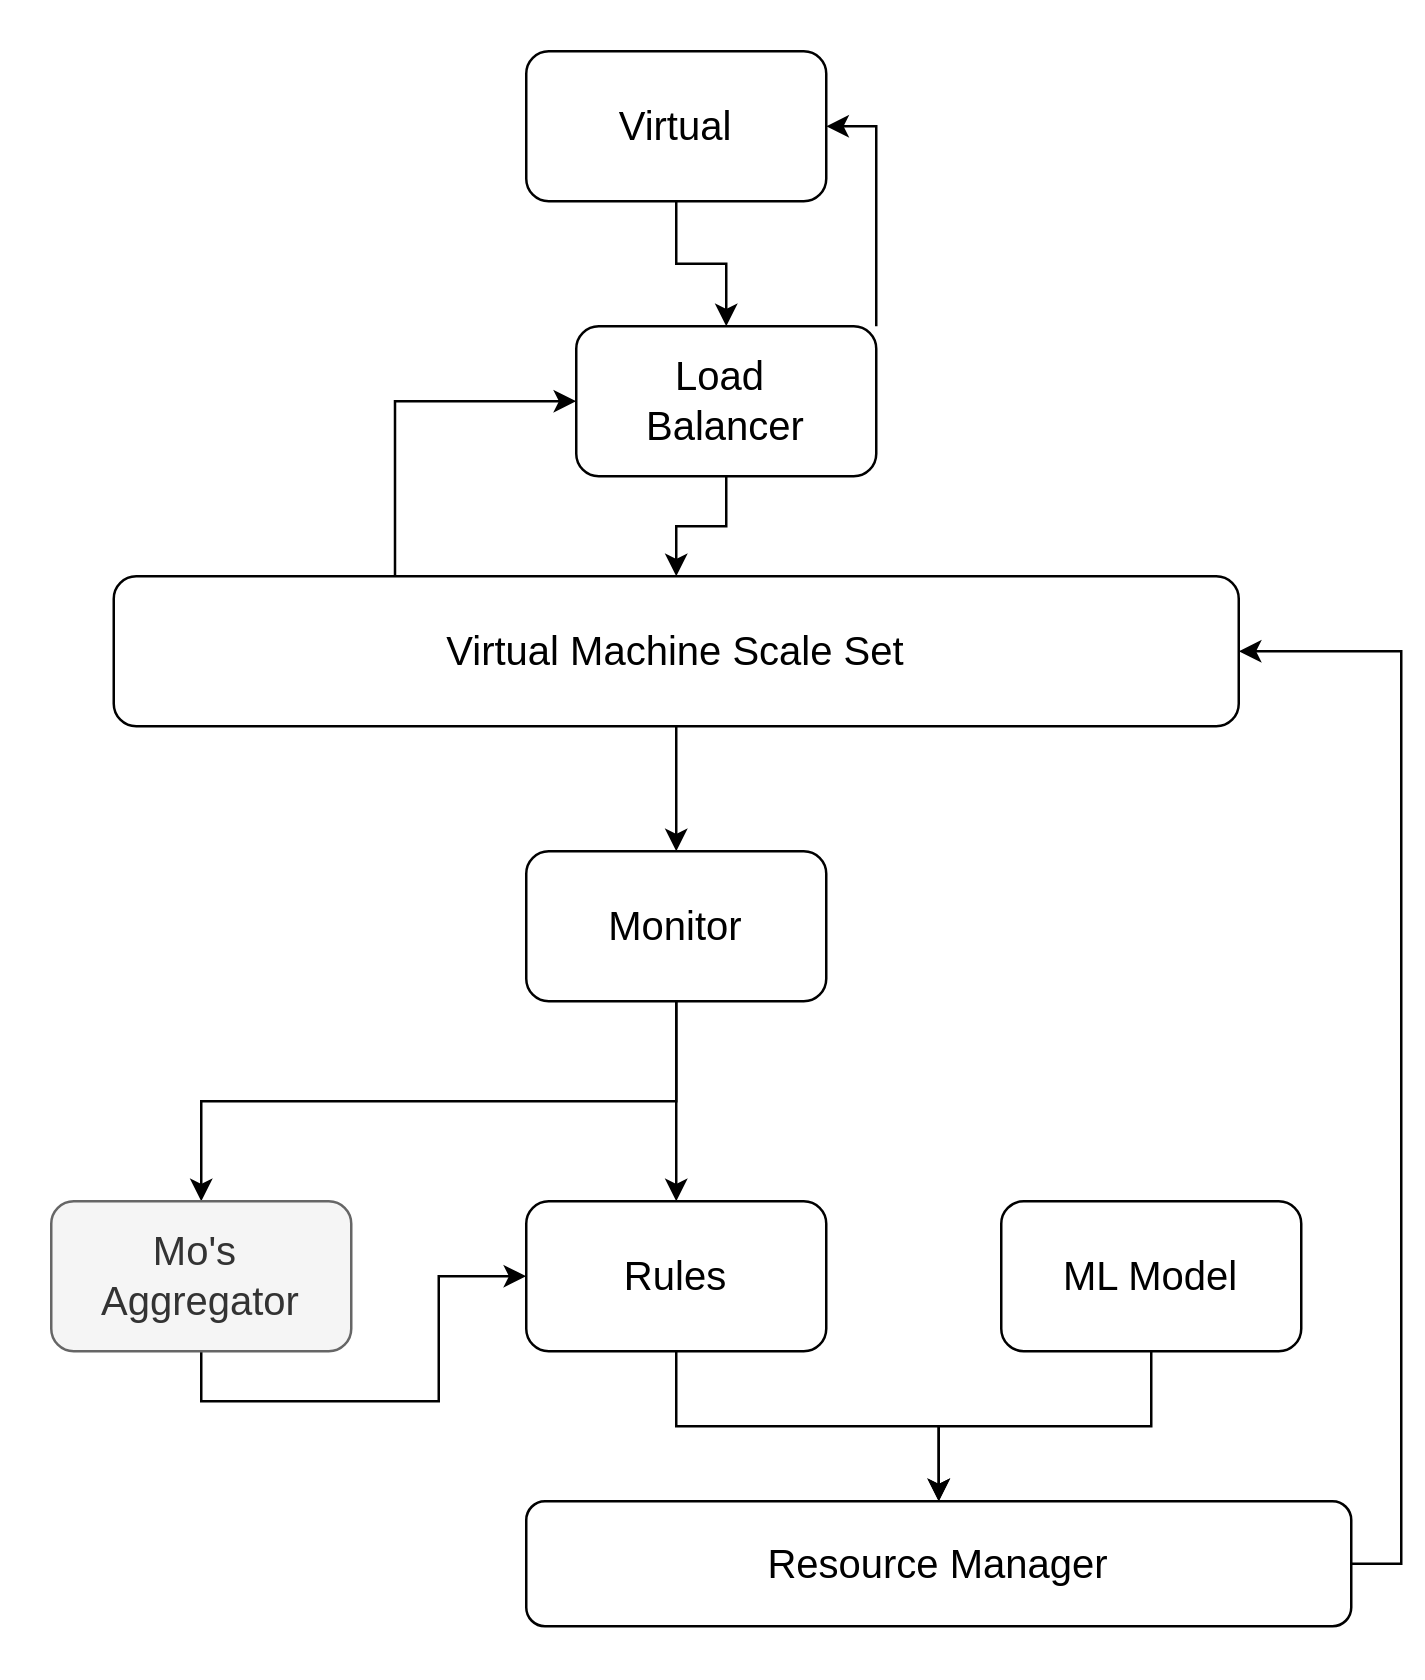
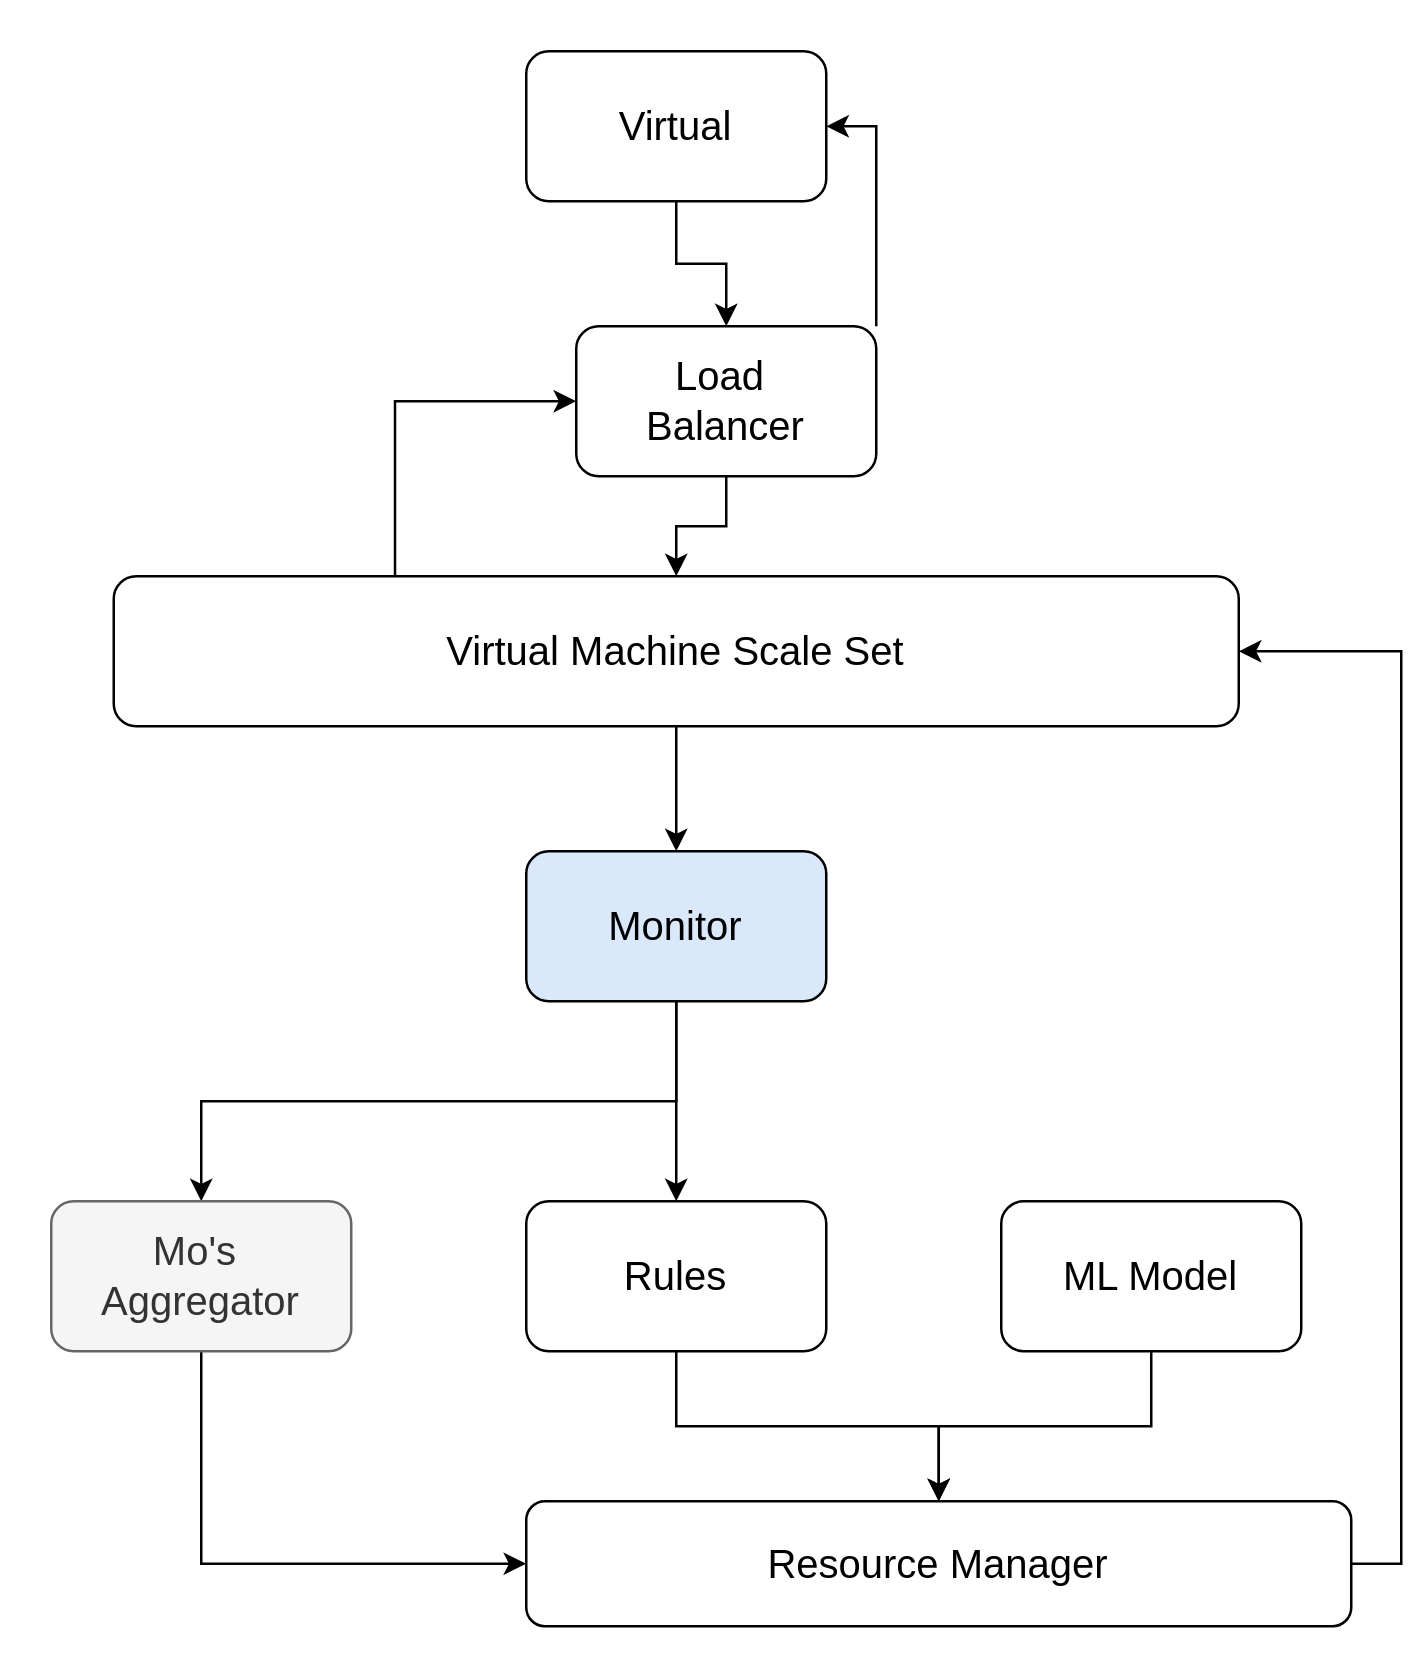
  <mxCell id="0" />
  <mxCell id="1" parent="0" />
  <mxCell id="2" value="" style="edgeStyle=orthogonalEdgeStyle;rounded=0;orthogonalLoop=1;jettySize=auto;html=1;" parent="1" source="3" target="6" edge="1"><mxGeometry relative="1" as="geometry" /></mxCell>
  <mxCell id="3" value="&lt;font style=&quot;font-size: 16px;&quot;&gt;Virtual&lt;/font&gt;" style="rounded=1;whiteSpace=wrap;html=1;" parent="1" vertex="1"><mxGeometry x="210" y="20" width="120" height="60" as="geometry" /></mxCell>
  <mxCell id="4" value="" style="edgeStyle=orthogonalEdgeStyle;rounded=0;orthogonalLoop=1;jettySize=auto;html=1;" parent="1" source="6" target="9" edge="1"><mxGeometry relative="1" as="geometry" /></mxCell>
  <mxCell id="5" style="edgeStyle=orthogonalEdgeStyle;rounded=0;orthogonalLoop=1;jettySize=auto;html=1;entryX=1;entryY=0.5;entryDx=0;entryDy=0;" edge="1" parent="1" source="6" target="3"><mxGeometry relative="1" as="geometry"><Array as="points"><mxPoint x="350" y="160" /><mxPoint x="350" y="50" /></Array></mxGeometry></mxCell>
  <mxCell id="6" value="&lt;font style=&quot;font-size: 16px;&quot;&gt;Load&amp;nbsp;&lt;/font&gt;&lt;div&gt;&lt;font style=&quot;font-size: 16px;&quot;&gt;Balancer&lt;/font&gt;&lt;/div&gt;" style="rounded=1;whiteSpace=wrap;html=1;" parent="1" vertex="1"><mxGeometry x="230" y="130" width="120" height="60" as="geometry" /></mxCell>
  <mxCell id="7" value="" style="edgeStyle=orthogonalEdgeStyle;rounded=0;orthogonalLoop=1;jettySize=auto;html=1;" parent="1" source="9" target="12" edge="1"><mxGeometry relative="1" as="geometry" /></mxCell>
  <mxCell id="8" style="edgeStyle=orthogonalEdgeStyle;rounded=0;orthogonalLoop=1;jettySize=auto;html=1;exitX=0.25;exitY=0;exitDx=0;exitDy=0;entryX=0;entryY=0.5;entryDx=0;entryDy=0;" edge="1" parent="1" source="9" target="6"><mxGeometry relative="1" as="geometry"><Array as="points"><mxPoint x="158" y="160" /></Array></mxGeometry></mxCell>
  <mxCell id="9" value="&lt;font style=&quot;font-size: 16px;&quot;&gt;Virtual Machine Scale Set&lt;/font&gt;" style="rounded=1;whiteSpace=wrap;html=1;" parent="1" vertex="1"><mxGeometry x="45" y="230" width="450" height="60" as="geometry" /></mxCell>
  <mxCell id="10" style="edgeStyle=orthogonalEdgeStyle;rounded=0;orthogonalLoop=1;jettySize=auto;html=1;exitX=0.5;exitY=1;exitDx=0;exitDy=0;entryX=0.5;entryY=0;entryDx=0;entryDy=0;" edge="1" parent="1" source="12" target="18"><mxGeometry relative="1" as="geometry" /></mxCell>
  <mxCell id="11" style="edgeStyle=orthogonalEdgeStyle;rounded=0;orthogonalLoop=1;jettySize=auto;html=1;exitX=0.5;exitY=1;exitDx=0;exitDy=0;" edge="1" parent="1" source="12" target="14"><mxGeometry relative="1" as="geometry" /></mxCell>
- <mxCell id="12" value="&lt;font style=&quot;font-size: 16px;&quot;&gt;Monitor&lt;/font&gt;" style="rounded=1;whiteSpace=wrap;html=1;" parent="1" vertex="1"><mxGeometry x="210" y="340" width="120" height="60" as="geometry" /></mxCell>
+ <mxCell id="12" value="&lt;font style=&quot;font-size: 16px;&quot;&gt;Monitor&lt;/font&gt;" style="rounded=1;whiteSpace=wrap;html=1;fillColor=#dae8fc;" parent="1" vertex="1"><mxGeometry x="210" y="340" width="120" height="60" as="geometry" /></mxCell>
  <mxCell id="13" style="edgeStyle=orthogonalEdgeStyle;rounded=0;orthogonalLoop=1;jettySize=auto;html=1;exitX=0.5;exitY=1;exitDx=0;exitDy=0;entryX=0.5;entryY=0;entryDx=0;entryDy=0;" edge="1" parent="1" source="14" target="20"><mxGeometry relative="1" as="geometry" /></mxCell>
  <mxCell id="14" value="&lt;span style=&quot;font-size: 16px;&quot;&gt;Rules&lt;/span&gt;" style="rounded=1;whiteSpace=wrap;html=1;" vertex="1" parent="1"><mxGeometry x="210" y="480" width="120" height="60" as="geometry" /></mxCell>
  <mxCell id="15" style="edgeStyle=orthogonalEdgeStyle;rounded=0;orthogonalLoop=1;jettySize=auto;html=1;exitX=0.5;exitY=1;exitDx=0;exitDy=0;entryX=0.5;entryY=0;entryDx=0;entryDy=0;" edge="1" parent="1" source="16" target="20"><mxGeometry relative="1" as="geometry" /></mxCell>
  <mxCell id="16" value="&lt;font style=&quot;font-size: 16px;&quot;&gt;ML Model&lt;/font&gt;" style="rounded=1;whiteSpace=wrap;html=1;" vertex="1" parent="1"><mxGeometry x="400" y="480" width="120" height="60" as="geometry" /></mxCell>
- <mxCell id="17" style="edgeStyle=orthogonalEdgeStyle;rounded=0;orthogonalLoop=1;jettySize=auto;html=1;exitX=0.5;exitY=1;exitDx=0;exitDy=0;" edge="1" parent="1" source="18" target="14"><mxGeometry relative="1" as="geometry" /></mxCell>
+ <mxCell id="17" style="edgeStyle=orthogonalEdgeStyle;rounded=0;orthogonalLoop=1;jettySize=auto;html=1;exitX=0.5;exitY=1;exitDx=0;exitDy=0;entryX=0;entryY=0.5;entryDx=0;entryDy=0;" edge="1" parent="1" source="18" target="20"><mxGeometry relative="1" as="geometry" /></mxCell>
  <mxCell id="18" value="&lt;font style=&quot;font-size: 16px;&quot;&gt;Mo's&amp;nbsp;&lt;/font&gt;&lt;div&gt;&lt;font style=&quot;font-size: 16px;&quot;&gt;Aggregator&lt;/font&gt;&lt;/div&gt;" style="rounded=1;whiteSpace=wrap;html=1;fillColor=#f5f5f5;fontColor=#333333;strokeColor=#666666;" vertex="1" parent="1"><mxGeometry x="20" y="480" width="120" height="60" as="geometry" /></mxCell>
  <mxCell id="19" style="edgeStyle=orthogonalEdgeStyle;rounded=0;orthogonalLoop=1;jettySize=auto;html=1;exitX=1;exitY=0.5;exitDx=0;exitDy=0;entryX=1;entryY=0.5;entryDx=0;entryDy=0;" edge="1" parent="1" source="20" target="9"><mxGeometry relative="1" as="geometry" /></mxCell>
  <mxCell id="20" value="&lt;font style=&quot;font-size: 16px;&quot;&gt;Resource Manager&lt;/font&gt;" style="rounded=1;whiteSpace=wrap;html=1;" vertex="1" parent="1"><mxGeometry x="210" y="600" width="330" height="50" as="geometry" /></mxCell>
